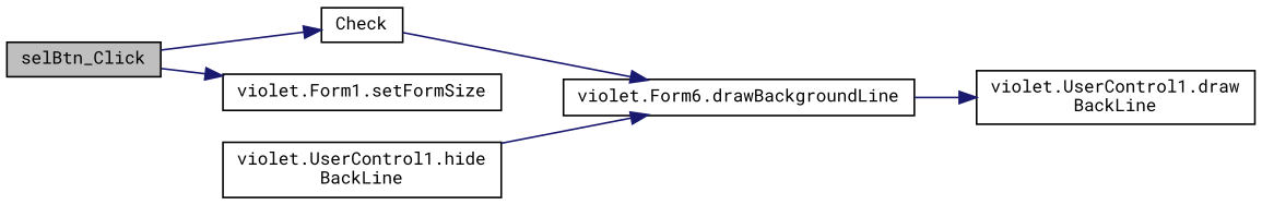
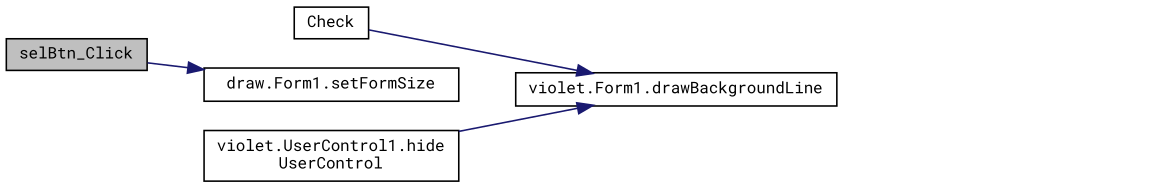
  digraph {
    fontname="Roboto Mono"
    rankdir=LR
    node [color=black fillcolor=white fontname="Roboto Mono" fontsize=10 shape=record style=filled]
    edge [color=midnightblue fontname="Roboto Mono" fontsize=10 labelfontname=Helvetica labelfontsize=10 style=solid]
    n1 [fillcolor=grey75 fontcolor=black height=0.2 label=selBtn_Click width=0.4]
    n2 [height=0.2 label=Check width=0.4]
-   n3 [height=0.2 label="violet.Form1.setFormSize" width=0.4]
-   n4 [height=0.2 label="violet.Form6.drawBackgroundLine" width=0.4]
-   n5 [height=0.2 label="violet.UserControl1.draw\lBackLine" width=0.4]
-   n6 [height=0.2 label="violet.UserControl1.hide\lBackLine" width=0.4]
-   n1 -> n2
+   n3 [height=0.2 label="draw.Form1.setFormSize" width=0.4]
+   n4 [height=0.2 label="violet.Form1.drawBackgroundLine" width=0.4]
+   n6 [height=0.2 label="violet.UserControl1.hide\lUserControl" width=0.4]
    n1 -> n3
    n2 -> n4
-   n4 -> n5
    n6 -> n4
  }
